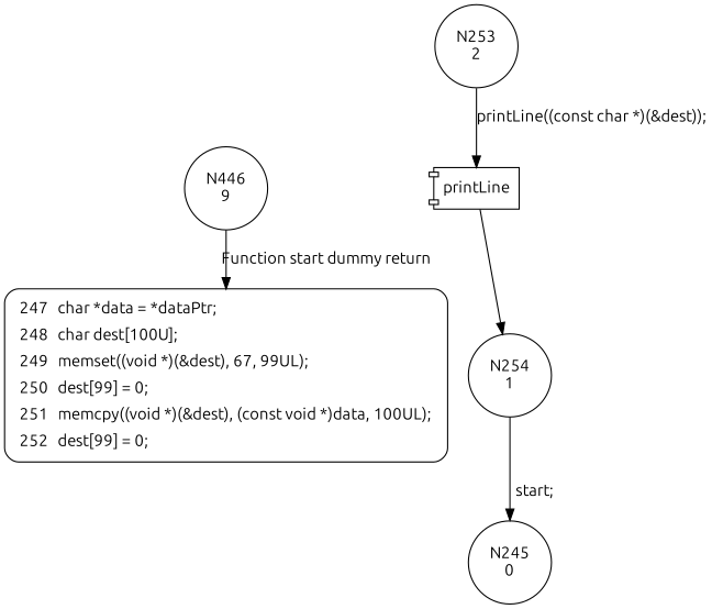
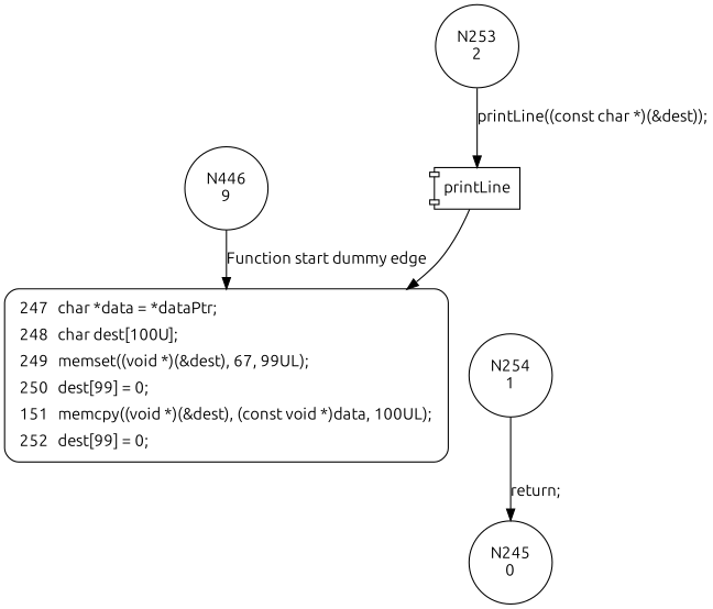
  digraph {
    fontname=Ubuntu
    node [fontname=Ubuntu shape=circle]
    edge [fontname=Ubuntu]
    n1 [label="N446\n9"]
-   n2 [fillcolor=white label=<<table border="0" cellborder="0" cellpadding="3" bgcolor="white"><tr><td align="right">247</td><td align="left">char *data = *dataPtr;</td></tr><tr><td align="right">248</td><td align="left">char dest[100U];</td></tr><tr><td align="right">249</td><td align="left">memset((void *)(&amp;dest), 67, 99UL);</td></tr><tr><td align="right">250</td><td align="left">dest[99] = 0;</td></tr><tr><td align="right">251</td><td align="left">memcpy((void *)(&amp;dest), (const void *)data, 100UL);</td></tr><tr><td align="right">252</td><td align="left">dest[99] = 0;</td></tr></table>> penwidth=1 shape=Mrecord style="filled,bold"]
+   n2 [fillcolor=white label=<<table border="0" cellborder="0" cellpadding="3" bgcolor="white"><tr><td align="right">247</td><td align="left">char *data = *dataPtr;</td></tr><tr><td align="right">248</td><td align="left">char dest[100U];</td></tr><tr><td align="right">249</td><td align="left">memset((void *)(&amp;dest), 67, 99UL);</td></tr><tr><td align="right">250</td><td align="left">dest[99] = 0;</td></tr><tr><td align="right">151</td><td align="left">memcpy((void *)(&amp;dest), (const void *)data, 100UL);</td></tr><tr><td align="right">252</td><td align="left">dest[99] = 0;</td></tr></table>> penwidth=1 shape=Mrecord style="filled,bold"]
    n3 [label="N253\n2"]
    n4 [label=printLine shape=component]
    n5 [label="N254\n1"]
    n6 [label="N245\n0"]
-   n1 -> n2 [label="Function start dummy return"]
+   n1 -> n2 [label="Function start dummy edge"]
    n3 -> n4 [label="printLine((const char *)(&dest));"]
-   n4 -> n5
-   n5 -> n6 [label="start;"]
+   n4 -> n2
+   n5 -> n6 [label="return;"]
  }
